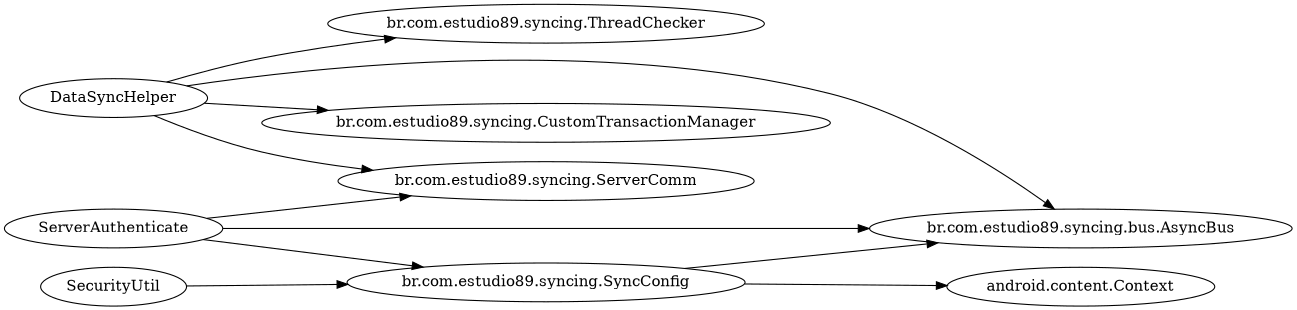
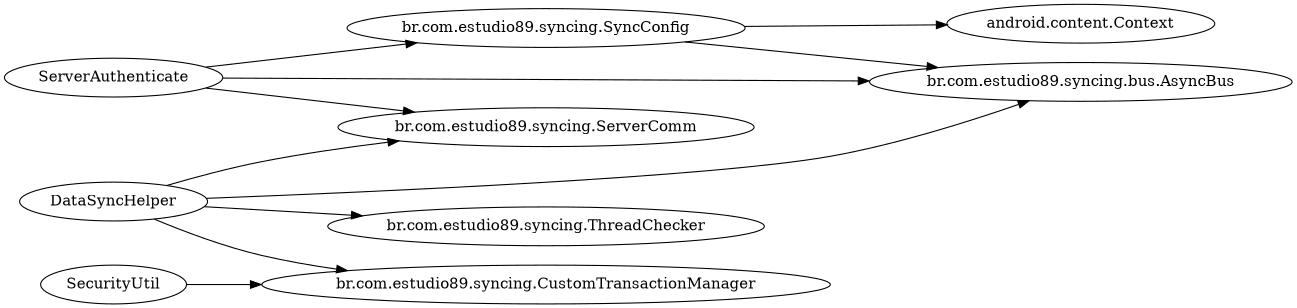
  digraph {
    concentrate=true
    rankdir=LR
    n1 [label="android.content.Context"]
    n2 [label="br.com.estudio89.syncing.ThreadChecker"]
    DataSyncHelper
    n4 [label="br.com.estudio89.syncing.bus.AsyncBus"]
    n5 [label="br.com.estudio89.syncing.CustomTransactionManager"]
    n6 [label="br.com.estudio89.syncing.ServerComm"]
    n7 [label="br.com.estudio89.syncing.SyncConfig"]
    SecurityUtil
    ServerAuthenticate
    DataSyncHelper -> n2
    DataSyncHelper -> n4
    DataSyncHelper -> n5
    DataSyncHelper -> n6
    n7 -> n1
    n7 -> n4
-   SecurityUtil -> n7
+   SecurityUtil -> n5
    ServerAuthenticate -> n4
    ServerAuthenticate -> n6
    ServerAuthenticate -> n7
  }
